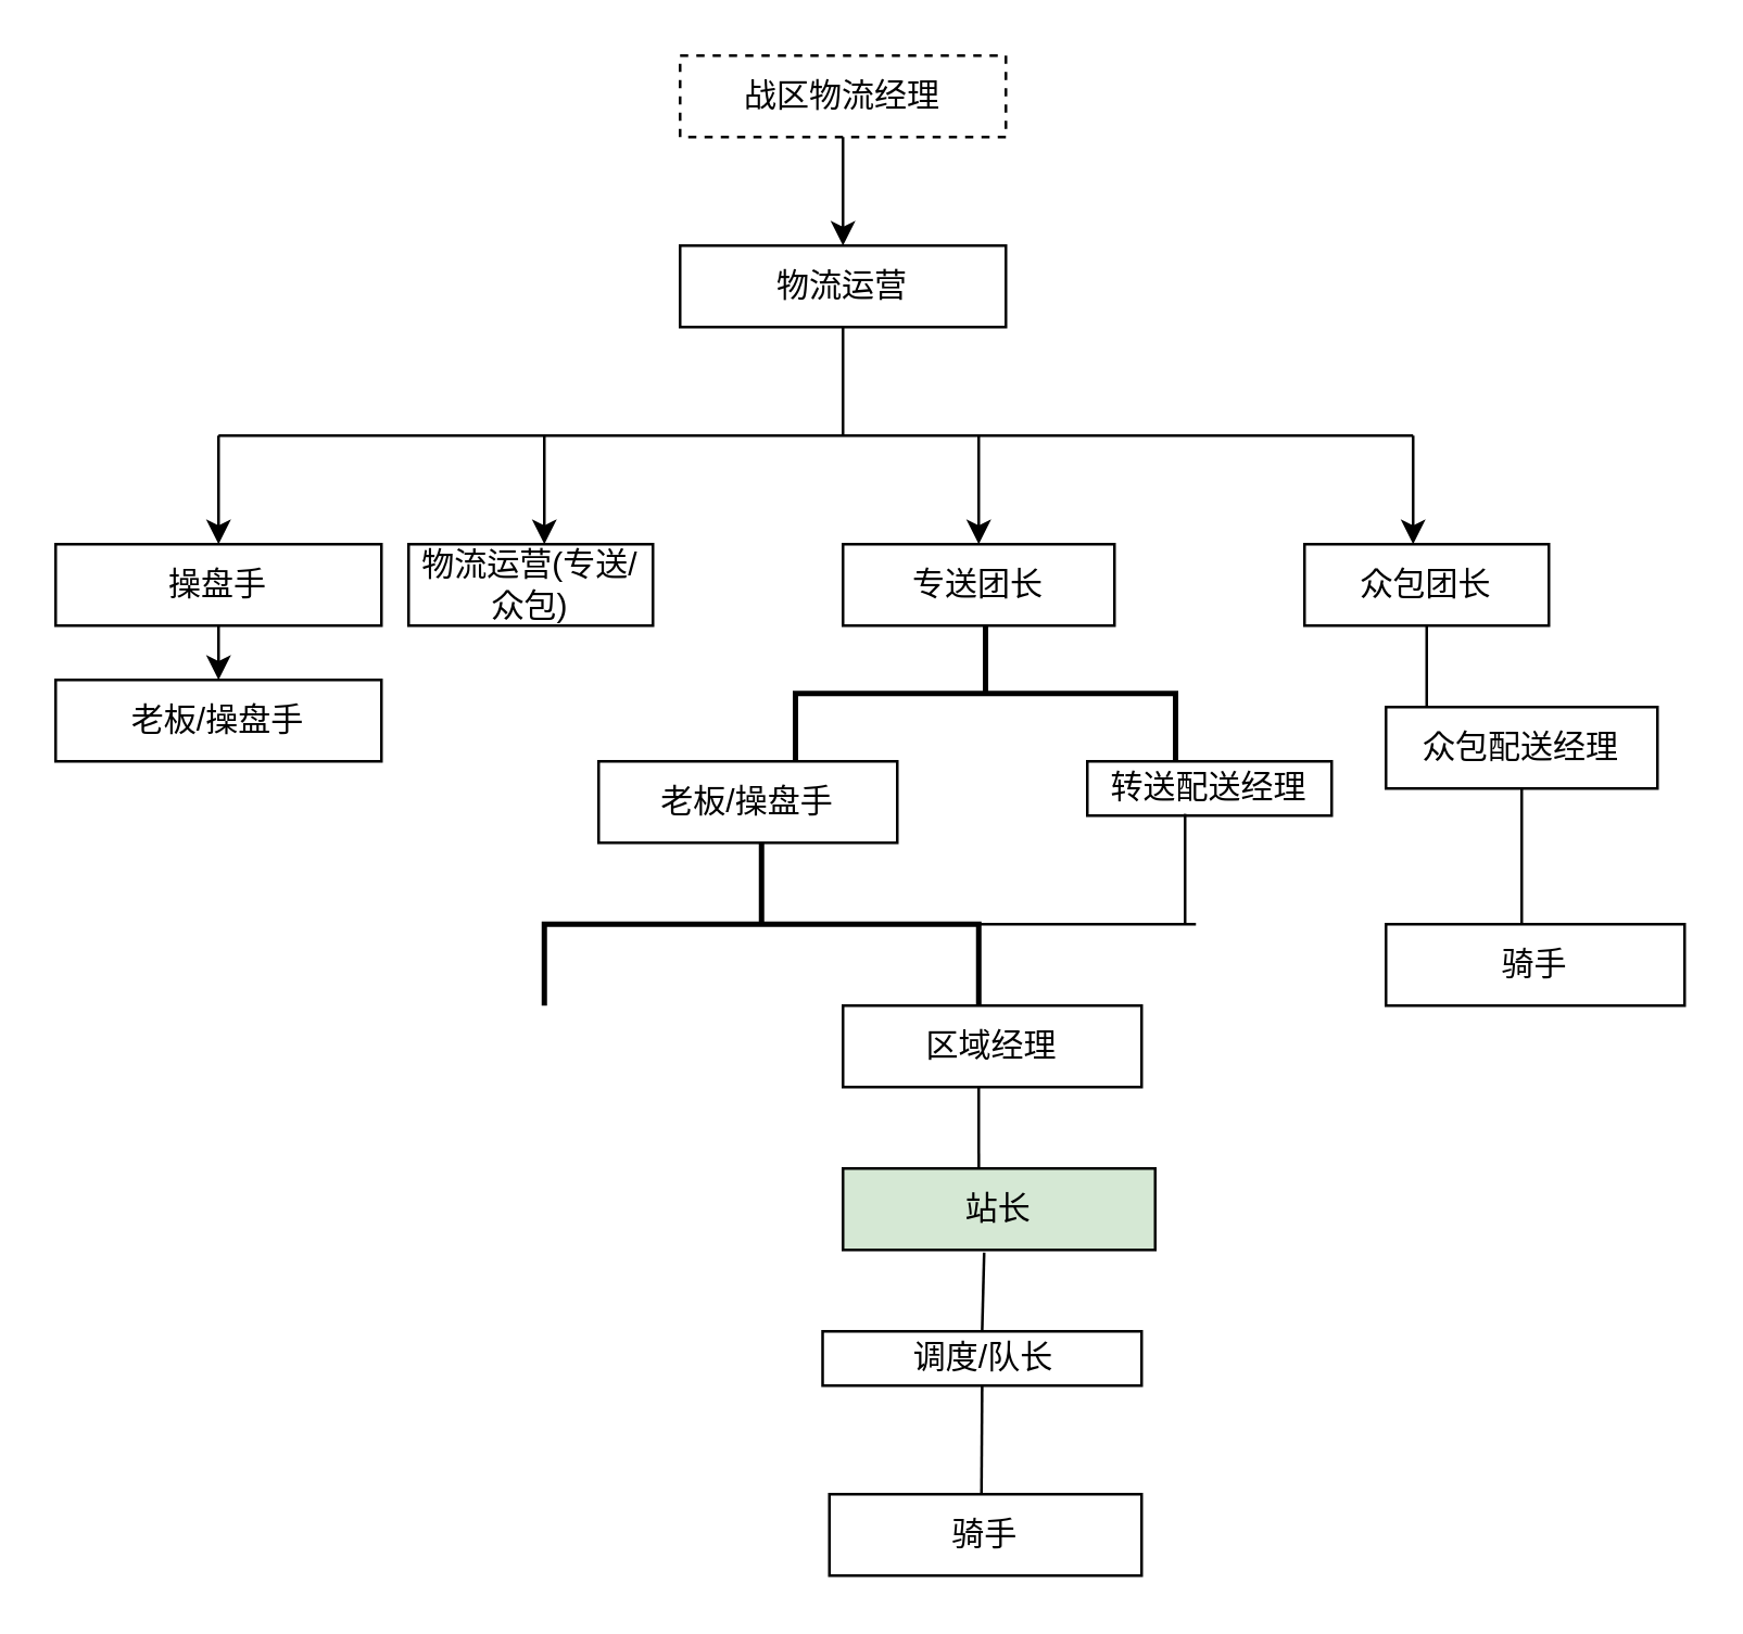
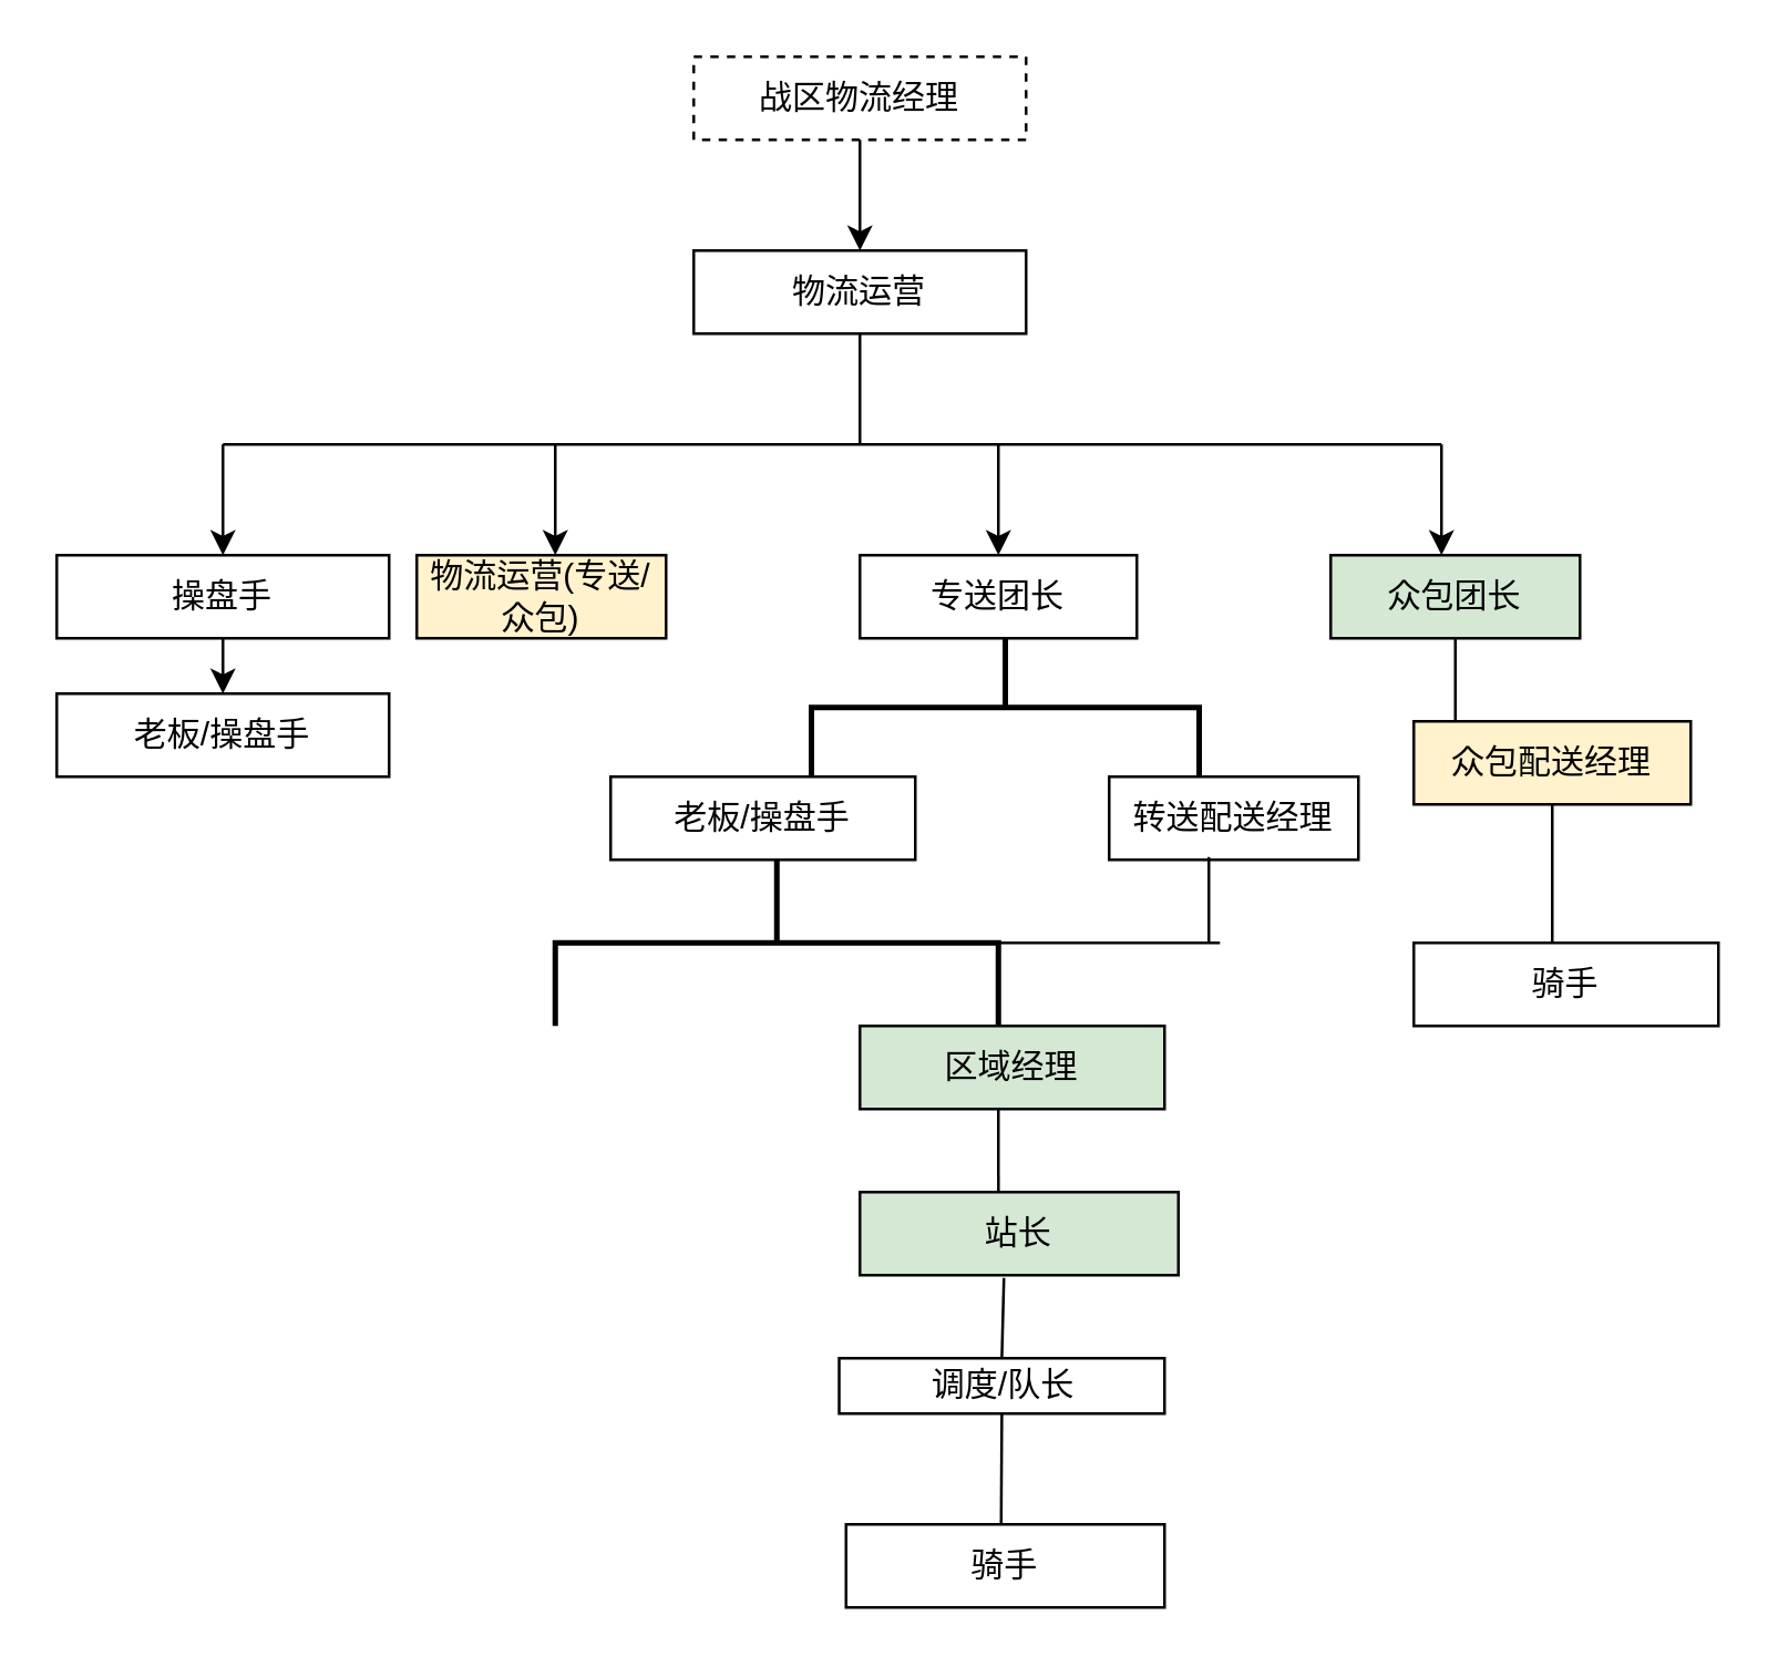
  <mxCell id="0" />
  <mxCell id="1" parent="0" />
  <mxCell id="2" value="战区物流经理" style="rounded=0;whiteSpace=wrap;html=1;dashed=1;" vertex="1" parent="1"><mxGeometry x="250" y="20" width="120" height="30" as="geometry" /></mxCell>
  <mxCell id="3" value="" style="endArrow=classic;html=1;exitX=0.5;exitY=1;exitDx=0;exitDy=0;" edge="1" parent="1" source="2"><mxGeometry width="50" height="50" relative="1" as="geometry"><mxPoint x="350" y="340" as="sourcePoint" /><mxPoint x="310" y="90" as="targetPoint" /></mxGeometry></mxCell>
  <mxCell id="4" value="物流运营" style="rounded=0;whiteSpace=wrap;html=1;" vertex="1" parent="1"><mxGeometry x="250" y="90" width="120" height="30" as="geometry" /></mxCell>
  <mxCell id="5" value="" style="endArrow=none;html=1;entryX=0.5;entryY=1;entryDx=0;entryDy=0;" edge="1" parent="1" target="4"><mxGeometry width="50" height="50" relative="1" as="geometry"><mxPoint x="310" y="160" as="sourcePoint" /><mxPoint x="400" y="290" as="targetPoint" /></mxGeometry></mxCell>
  <mxCell id="6" value="" style="endArrow=none;html=1;" edge="1" parent="1"><mxGeometry width="50" height="50" relative="1" as="geometry"><mxPoint x="80" y="160" as="sourcePoint" /><mxPoint x="520" y="160" as="targetPoint" /></mxGeometry></mxCell>
  <mxCell id="7" value="" style="endArrow=classic;html=1;" edge="1" parent="1"><mxGeometry width="50" height="50" relative="1" as="geometry"><mxPoint x="80" y="160" as="sourcePoint" /><mxPoint x="80" y="200" as="targetPoint" /></mxGeometry></mxCell>
  <mxCell id="8" value="" style="endArrow=classic;html=1;" edge="1" parent="1"><mxGeometry width="50" height="50" relative="1" as="geometry"><mxPoint x="200" y="160" as="sourcePoint" /><mxPoint x="200" y="200" as="targetPoint" /></mxGeometry></mxCell>
  <mxCell id="9" value="" style="endArrow=classic;html=1;" edge="1" parent="1"><mxGeometry width="50" height="50" relative="1" as="geometry"><mxPoint x="360" y="160" as="sourcePoint" /><mxPoint x="360" y="200" as="targetPoint" /></mxGeometry></mxCell>
  <mxCell id="10" value="" style="endArrow=classic;html=1;" edge="1" parent="1"><mxGeometry width="50" height="50" relative="1" as="geometry"><mxPoint x="520" y="160" as="sourcePoint" /><mxPoint x="520" y="200" as="targetPoint" /></mxGeometry></mxCell>
  <mxCell id="11" value="操盘手" style="rounded=0;whiteSpace=wrap;html=1;" vertex="1" parent="1"><mxGeometry x="20" y="200" width="120" height="30" as="geometry" /></mxCell>
  <mxCell id="12" value="" style="endArrow=classic;html=1;exitX=0.5;exitY=1;exitDx=0;exitDy=0;" edge="1" parent="1" source="11" target="13"><mxGeometry width="50" height="50" relative="1" as="geometry"><mxPoint x="30" y="330" as="sourcePoint" /><mxPoint x="80" y="250" as="targetPoint" /></mxGeometry></mxCell>
  <mxCell id="13" value="老板/操盘手" style="rounded=0;whiteSpace=wrap;html=1;" vertex="1" parent="1"><mxGeometry x="20" y="250" width="120" height="30" as="geometry" /></mxCell>
- <mxCell id="14" value="物流运营(专送/众包)" style="rounded=0;whiteSpace=wrap;html=1;" vertex="1" parent="1"><mxGeometry x="150" y="200" width="90" height="30" as="geometry" /></mxCell>
+ <mxCell id="14" value="物流运营(专送/众包)" style="rounded=0;whiteSpace=wrap;html=1;fillColor=#fff2cc;" vertex="1" parent="1"><mxGeometry x="150" y="200" width="90" height="30" as="geometry" /></mxCell>
  <mxCell id="15" value="专送团长" style="rounded=0;whiteSpace=wrap;html=1;" vertex="1" parent="1"><mxGeometry x="310" y="200" width="100" height="30" as="geometry" /></mxCell>
  <mxCell id="16" value="老板/操盘手" style="rounded=0;whiteSpace=wrap;html=1;" vertex="1" parent="1"><mxGeometry x="220" y="280" width="110" height="30" as="geometry" /></mxCell>
- <mxCell id="17" value="转送配送经理" style="rounded=0;whiteSpace=wrap;html=1;" vertex="1" parent="1"><mxGeometry x="400" y="280" width="90" height="20" as="geometry" /></mxCell>
+ <mxCell id="17" value="转送配送经理" style="rounded=0;whiteSpace=wrap;html=1;" vertex="1" parent="1"><mxGeometry x="400" y="280" width="90" height="30" as="geometry" /></mxCell>
  <mxCell id="18" value="" style="strokeWidth=2;html=1;shape=mxgraph.flowchart.annotation_2;align=left;labelPosition=right;pointerEvents=1;rotation=90;" vertex="1" parent="1"><mxGeometry x="337.5" y="185" width="50" height="140" as="geometry" /></mxCell>
  <mxCell id="19" value="" style="strokeWidth=2;html=1;shape=mxgraph.flowchart.annotation_2;align=left;labelPosition=right;pointerEvents=1;rotation=90;" vertex="1" parent="1"><mxGeometry x="250" y="260" width="60" height="160" as="geometry" /></mxCell>
  <mxCell id="20" value="" style="endArrow=none;html=1;exitX=0.5;exitY=0;exitDx=0;exitDy=0;exitPerimeter=0;" edge="1" parent="1" source="19"><mxGeometry width="50" height="50" relative="1" as="geometry"><mxPoint x="350" y="330" as="sourcePoint" /><mxPoint x="440" y="340" as="targetPoint" /></mxGeometry></mxCell>
  <mxCell id="21" value="" style="endArrow=none;html=1;entryX=0.4;entryY=0.967;entryDx=0;entryDy=0;entryPerimeter=0;" edge="1" parent="1" target="17"><mxGeometry width="50" height="50" relative="1" as="geometry"><mxPoint x="436" y="340" as="sourcePoint" /><mxPoint x="400" y="280" as="targetPoint" /></mxGeometry></mxCell>
- <mxCell id="22" value="区域经理" style="rounded=0;whiteSpace=wrap;html=1;" vertex="1" parent="1"><mxGeometry x="310" y="370" width="110" height="30" as="geometry" /></mxCell>
+ <mxCell id="22" value="区域经理" style="rounded=0;whiteSpace=wrap;html=1;fillColor=#d5e8d4;" vertex="1" parent="1"><mxGeometry x="310" y="370" width="110" height="30" as="geometry" /></mxCell>
  <mxCell id="23" value="站长" style="rounded=0;whiteSpace=wrap;html=1;fillColor=#d5e8d4;" vertex="1" parent="1"><mxGeometry x="310" y="430" width="115" height="30" as="geometry" /></mxCell>
  <mxCell id="24" value="" style="endArrow=none;html=1;entryX=0.435;entryY=0;entryDx=0;entryDy=0;entryPerimeter=0;" edge="1" parent="1" target="23"><mxGeometry width="50" height="50" relative="1" as="geometry"><mxPoint x="360" y="400" as="sourcePoint" /><mxPoint x="400" y="280" as="targetPoint" /></mxGeometry></mxCell>
  <mxCell id="25" value="" style="endArrow=none;html=1;exitX=0.5;exitY=0;exitDx=0;exitDy=0;" edge="1" parent="1" source="26"><mxGeometry width="50" height="50" relative="1" as="geometry"><mxPoint x="360" y="490" as="sourcePoint" /><mxPoint x="362" y="461" as="targetPoint" /></mxGeometry></mxCell>
  <mxCell id="26" value="调度/队长" style="rounded=0;whiteSpace=wrap;html=1;" vertex="1" parent="1"><mxGeometry x="302.5" y="490" width="117.5" height="20" as="geometry" /></mxCell>
  <mxCell id="27" value="" style="endArrow=none;html=1;exitX=0.5;exitY=1;exitDx=0;exitDy=0;" edge="1" parent="1" source="26"><mxGeometry width="50" height="50" relative="1" as="geometry"><mxPoint x="350" y="390" as="sourcePoint" /><mxPoint x="361" y="550" as="targetPoint" /></mxGeometry></mxCell>
  <mxCell id="28" value="骑手" style="rounded=0;whiteSpace=wrap;html=1;" vertex="1" parent="1"><mxGeometry x="305" y="550" width="115" height="30" as="geometry" /></mxCell>
- <mxCell id="29" value="众包团长" style="rounded=0;whiteSpace=wrap;html=1;" vertex="1" parent="1"><mxGeometry x="480" y="200" width="90" height="30" as="geometry" /></mxCell>
+ <mxCell id="29" value="众包团长" style="rounded=0;whiteSpace=wrap;html=1;fillColor=#d5e8d4;" vertex="1" parent="1"><mxGeometry x="480" y="200" width="90" height="30" as="geometry" /></mxCell>
  <mxCell id="30" value="" style="endArrow=none;html=1;entryX=0.5;entryY=1;entryDx=0;entryDy=0;" edge="1" parent="1" target="29"><mxGeometry width="50" height="50" relative="1" as="geometry"><mxPoint x="525" y="260" as="sourcePoint" /><mxPoint x="400" y="340" as="targetPoint" /></mxGeometry></mxCell>
- <mxCell id="31" value="众包配送经理" style="rounded=0;whiteSpace=wrap;html=1;" vertex="1" parent="1"><mxGeometry x="510" y="260" width="100" height="30" as="geometry" /></mxCell>
+ <mxCell id="31" value="众包配送经理" style="rounded=0;whiteSpace=wrap;html=1;fillColor=#fff2cc;" vertex="1" parent="1"><mxGeometry x="510" y="260" width="100" height="30" as="geometry" /></mxCell>
  <mxCell id="32" value="" style="endArrow=none;html=1;entryX=0.5;entryY=1;entryDx=0;entryDy=0;" edge="1" parent="1" target="31"><mxGeometry width="50" height="50" relative="1" as="geometry"><mxPoint x="560" y="340" as="sourcePoint" /><mxPoint x="400" y="340" as="targetPoint" /></mxGeometry></mxCell>
  <mxCell id="33" value="骑手" style="rounded=0;whiteSpace=wrap;html=1;" vertex="1" parent="1"><mxGeometry x="510" y="340" width="110" height="30" as="geometry" /></mxCell>
